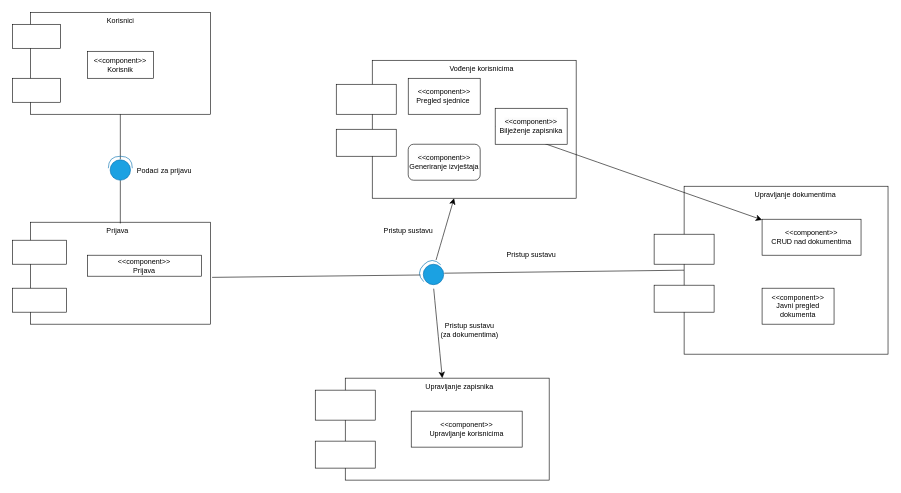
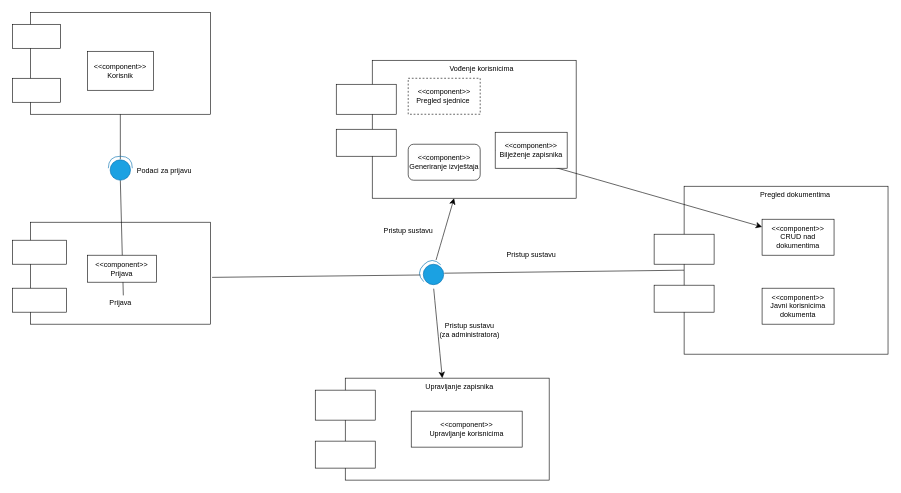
  <mxCell id="0" />
  <mxCell id="1" parent="0" />
  <mxCell id="2" value="" style="rounded=0;whiteSpace=wrap;html=1;" parent="1" vertex="1"><mxGeometry x="50" y="20" width="300" height="170" as="geometry" /></mxCell>
  <mxCell id="3" value="" style="rounded=0;whiteSpace=wrap;html=1;" parent="1" vertex="1"><mxGeometry x="20" y="40" width="80" height="40" as="geometry" /></mxCell>
  <mxCell id="4" value="" style="rounded=0;whiteSpace=wrap;html=1;" parent="1" vertex="1"><mxGeometry x="20" y="130" width="80" height="40" as="geometry" /></mxCell>
- <mxCell id="5" value="&amp;lt;&amp;lt;component&amp;gt;&amp;gt;&lt;br&gt;Korisnik" style="rounded=0;whiteSpace=wrap;html=1;" parent="1" vertex="1"><mxGeometry x="145" y="85" width="110" height="45" as="geometry" /></mxCell>
- <mxCell id="6" value="Korisnici" style="text;html=1;align=center;verticalAlign=middle;resizable=0;points=[];autosize=1;strokeColor=none;fillColor=none;" parent="1" vertex="1"><mxGeometry x="165" y="20" width="70" height="30" as="geometry" /></mxCell>
+ <mxCell id="5" value="&amp;lt;&amp;lt;component&amp;gt;&amp;gt;&lt;br&gt;Korisnik" style="rounded=0;whiteSpace=wrap;html=1;" parent="1" vertex="1"><mxGeometry x="145" y="85" width="110" height="65" as="geometry" /></mxCell>
  <mxCell id="7" value="" style="rounded=0;whiteSpace=wrap;html=1;" parent="1" vertex="1"><mxGeometry x="50" y="370" width="300" height="170" as="geometry" /></mxCell>
  <mxCell id="8" value="" style="endArrow=none;html=1;rounded=0;entryX=0.5;entryY=1;entryDx=0;entryDy=0;exitX=1;exitY=0.5;exitDx=0;exitDy=0;exitPerimeter=0;" parent="1" target="2" edge="1"><mxGeometry width="50" height="50" relative="1" as="geometry"><mxPoint x="200" y="265" as="sourcePoint" /><mxPoint x="320" y="260" as="targetPoint" /></mxGeometry></mxCell>
  <mxCell id="9" value="" style="endArrow=none;html=1;rounded=0;entryX=0;entryY=0.5;entryDx=0;entryDy=0;entryPerimeter=0;exitX=0.583;exitY=0.067;exitDx=0;exitDy=0;exitPerimeter=0;" parent="1" source="14" target="21" edge="1"><mxGeometry width="50" height="50" relative="1" as="geometry"><mxPoint x="200" y="360" as="sourcePoint" /><mxPoint x="200" y="300" as="targetPoint" /></mxGeometry></mxCell>
  <mxCell id="10" value="Podaci za prijavu" style="text;html=1;align=center;verticalAlign=middle;resizable=0;points=[];autosize=1;strokeColor=none;fillColor=none;" parent="1" vertex="1"><mxGeometry x="217.5" y="270" width="110" height="30" as="geometry" /></mxCell>
  <mxCell id="11" value="" style="rounded=0;whiteSpace=wrap;html=1;" parent="1" vertex="1"><mxGeometry x="20" y="400" width="90" height="40" as="geometry" /></mxCell>
  <mxCell id="12" value="" style="rounded=0;whiteSpace=wrap;html=1;" parent="1" vertex="1"><mxGeometry x="20" y="480" width="90" height="40" as="geometry" /></mxCell>
- <mxCell id="13" value="&amp;lt;&amp;lt;component&amp;gt;&amp;gt;&lt;br&gt;Prijava" style="rounded=0;whiteSpace=wrap;html=1;" parent="1" vertex="1"><mxGeometry x="145" y="425" width="190" height="35" as="geometry" /></mxCell>
- <mxCell id="14" value="Prijava" style="text;html=1;align=center;verticalAlign=middle;resizable=0;points=[];autosize=1;strokeColor=none;fillColor=none;" parent="1" vertex="1"><mxGeometry x="165" y="370" width="60" height="30" as="geometry" /></mxCell>
+ <mxCell id="13" value="&amp;lt;&amp;lt;component&amp;gt;&amp;gt;&lt;br&gt;Prijava" style="rounded=0;whiteSpace=wrap;html=1;" parent="1" vertex="1"><mxGeometry x="145" y="425" width="115" height="45" as="geometry" /></mxCell>
+ <mxCell id="14" value="Prijava" style="text;html=1;align=center;verticalAlign=middle;resizable=0;points=[];autosize=1;strokeColor=none;fillColor=none;" parent="1" vertex="1"><mxGeometry x="170" y="490" width="60" height="30" as="geometry" /></mxCell>
  <mxCell id="15" style="edgeStyle=none;curved=1;rounded=0;orthogonalLoop=1;jettySize=auto;html=1;fontSize=12;startSize=8;endSize=8;" parent="1" source="17" target="27" edge="1"><mxGeometry relative="1" as="geometry" /></mxCell>
  <mxCell id="16" style="edgeStyle=none;curved=1;rounded=0;orthogonalLoop=1;jettySize=auto;html=1;fontSize=12;startSize=8;endSize=8;" parent="1" source="17" target="33" edge="1"><mxGeometry relative="1" as="geometry" /></mxCell>
  <mxCell id="17" value="" style="shape=providedRequiredInterface;html=1;verticalLabelPosition=bottom;sketch=0;direction=west;rotation=45;fillColor=#1ba1e2;fontColor=#ffffff;strokeColor=#006EAF;" parent="1" vertex="1"><mxGeometry x="700" y="435" width="40" height="40" as="geometry" /></mxCell>
  <mxCell id="18" value="" style="endArrow=none;html=1;rounded=0;exitX=1.01;exitY=0.541;exitDx=0;exitDy=0;exitPerimeter=0;entryX=0.801;entryY=0.093;entryDx=0;entryDy=0;entryPerimeter=0;" parent="1" source="7" target="17" edge="1"><mxGeometry width="50" height="50" relative="1" as="geometry"><mxPoint x="630" y="310" as="sourcePoint" /><mxPoint x="880" y="410" as="targetPoint" /></mxGeometry></mxCell>
  <mxCell id="19" value="Pristup sustavu" style="text;html=1;align=center;verticalAlign=middle;resizable=0;points=[];autosize=1;strokeColor=none;fillColor=none;" parent="1" vertex="1"><mxGeometry x="830" y="410" width="110" height="30" as="geometry" /></mxCell>
  <mxCell id="20" value="" style="endArrow=none;html=1;rounded=0;entryX=0;entryY=0.5;entryDx=0;entryDy=0;" parent="1" target="22" edge="1"><mxGeometry width="50" height="50" relative="1" as="geometry"><mxPoint x="740" y="455" as="sourcePoint" /><mxPoint x="1152" y="872.06" as="targetPoint" /></mxGeometry></mxCell>
  <mxCell id="21" value="" style="shape=providedRequiredInterface;html=1;verticalLabelPosition=bottom;sketch=0;direction=north;fillColor=#1ba1e2;fontColor=#ffffff;strokeColor=#006EAF;" parent="1" vertex="1"><mxGeometry x="180" y="260" width="40" height="40" as="geometry" /></mxCell>
  <mxCell id="22" value="" style="rounded=0;whiteSpace=wrap;html=1;" parent="1" vertex="1"><mxGeometry x="1140" y="310" width="340" height="280" as="geometry" /></mxCell>
  <mxCell id="23" value="" style="rounded=0;whiteSpace=wrap;html=1;" parent="1" vertex="1"><mxGeometry x="1090" y="390" width="100" height="50" as="geometry" /></mxCell>
  <mxCell id="24" value="" style="rounded=0;whiteSpace=wrap;html=1;" parent="1" vertex="1"><mxGeometry x="1090" y="475" width="100" height="45" as="geometry" /></mxCell>
- <mxCell id="25" value="&amp;lt;&amp;lt;component&amp;gt;&amp;gt;&lt;br&gt;CRUD nad dokumentima" style="rounded=0;whiteSpace=wrap;html=1;" parent="1" vertex="1"><mxGeometry x="1270" y="365" width="165" height="60" as="geometry" /></mxCell>
- <mxCell id="26" value="&lt;blockquote style=&quot;margin: 0 0 0 40px; border: none; padding: 0px;&quot;&gt;Upravljanje dokumentima&lt;/blockquote&gt;" style="text;html=1;align=center;verticalAlign=middle;resizable=0;points=[];autosize=1;strokeColor=none;fillColor=none;" parent="1" vertex="1"><mxGeometry x="1205" y="310" width="200" height="30" as="geometry" /></mxCell>
+ <mxCell id="25" value="&amp;lt;&amp;lt;component&amp;gt;&amp;gt;&lt;br&gt;CRUD nad dokumentima" style="rounded=0;whiteSpace=wrap;html=1;" parent="1" vertex="1"><mxGeometry x="1270" y="365" width="120" height="60" as="geometry" /></mxCell>
+ <mxCell id="26" value="&lt;blockquote style=&quot;margin: 0 0 0 40px; border: none; padding: 0px;&quot;&gt;Pregled dokumentima&lt;/blockquote&gt;" style="text;html=1;align=center;verticalAlign=middle;resizable=0;points=[];autosize=1;strokeColor=none;fillColor=none;" parent="1" vertex="1"><mxGeometry x="1205" y="310" width="200" height="30" as="geometry" /></mxCell>
  <mxCell id="27" value="" style="rounded=0;whiteSpace=wrap;html=1;" parent="1" vertex="1"><mxGeometry x="575" y="630" width="340" height="170" as="geometry" /></mxCell>
  <mxCell id="28" value="" style="rounded=0;whiteSpace=wrap;html=1;" parent="1" vertex="1"><mxGeometry x="525" y="650" width="100" height="50" as="geometry" /></mxCell>
  <mxCell id="29" value="" style="rounded=0;whiteSpace=wrap;html=1;" parent="1" vertex="1"><mxGeometry x="525" y="735" width="100" height="45" as="geometry" /></mxCell>
  <mxCell id="30" value="&amp;lt;&amp;lt;component&amp;gt;&amp;gt;&lt;br&gt;Upravljanje korisnicima" style="rounded=0;whiteSpace=wrap;html=1;" parent="1" vertex="1"><mxGeometry x="685" y="685" width="185" height="60" as="geometry" /></mxCell>
  <mxCell id="31" value="&lt;blockquote style=&quot;margin: 0 0 0 40px; border: none; padding: 0px;&quot;&gt;Upravljanje zapisnika&lt;/blockquote&gt;" style="text;html=1;align=center;verticalAlign=middle;resizable=0;points=[];autosize=1;strokeColor=none;fillColor=none;" parent="1" vertex="1"><mxGeometry x="650" y="630" width="190" height="30" as="geometry" /></mxCell>
- <mxCell id="32" value="Pristup sustavu&lt;br&gt;(za dokumentima)" style="text;html=1;align=center;verticalAlign=middle;resizable=0;points=[];autosize=1;strokeColor=none;fillColor=none;" parent="1" vertex="1"><mxGeometry x="722" y="530" width="120" height="40" as="geometry" /></mxCell>
+ <mxCell id="32" value="Pristup sustavu&lt;br&gt;(za administratora)" style="text;html=1;align=center;verticalAlign=middle;resizable=0;points=[];autosize=1;strokeColor=none;fillColor=none;" parent="1" vertex="1"><mxGeometry x="722" y="530" width="120" height="40" as="geometry" /></mxCell>
  <mxCell id="33" value="" style="rounded=0;whiteSpace=wrap;html=1;" parent="1" vertex="1"><mxGeometry x="620" y="100" width="340" height="230" as="geometry" /></mxCell>
  <mxCell id="34" value="" style="rounded=0;whiteSpace=wrap;html=1;" parent="1" vertex="1"><mxGeometry x="560" y="140" width="100" height="50" as="geometry" /></mxCell>
  <mxCell id="35" value="" style="rounded=0;whiteSpace=wrap;html=1;" parent="1" vertex="1"><mxGeometry x="560" y="215" width="100" height="45" as="geometry" /></mxCell>
- <mxCell id="36" value="&amp;lt;&amp;lt;component&amp;gt;&amp;gt;&lt;br&gt;Pregled sjednice&amp;nbsp;" style="rounded=0;whiteSpace=wrap;html=1;" parent="1" vertex="1"><mxGeometry x="680" y="130" width="120" height="60" as="geometry" /></mxCell>
+ <mxCell id="36" value="&amp;lt;&amp;lt;component&amp;gt;&amp;gt;&lt;br&gt;Pregled sjednice&amp;nbsp;" style="rounded=0;whiteSpace=wrap;html=1;dashed=1;" parent="1" vertex="1"><mxGeometry x="680" y="130" width="120" height="60" as="geometry" /></mxCell>
  <mxCell id="37" value="&lt;blockquote style=&quot;margin: 0 0 0 40px; border: none; padding: 0px;&quot;&gt;Vođenje korisnicima&lt;/blockquote&gt;" style="text;html=1;align=center;verticalAlign=middle;resizable=0;points=[];autosize=1;strokeColor=none;fillColor=none;" parent="1" vertex="1"><mxGeometry x="707" y="100" width="150" height="30" as="geometry" /></mxCell>
  <mxCell id="38" value="Pristup sustavu" style="text;html=1;align=center;verticalAlign=middle;resizable=0;points=[];autosize=1;strokeColor=none;fillColor=none;" parent="1" vertex="1"><mxGeometry x="625" y="370" width="110" height="30" as="geometry" /></mxCell>
- <mxCell id="39" value="&amp;lt;&amp;lt;component&amp;gt;&amp;gt;&lt;br&gt;Javni pregled dokumenta" style="rounded=0;whiteSpace=wrap;html=1;" parent="1" vertex="1"><mxGeometry x="1270" y="480" width="120" height="60" as="geometry" /></mxCell>
+ <mxCell id="39" value="&amp;lt;&amp;lt;component&amp;gt;&amp;gt;&lt;br&gt;Javni korisnicima dokumenta" style="rounded=0;whiteSpace=wrap;html=1;" parent="1" vertex="1"><mxGeometry x="1270" y="480" width="120" height="60" as="geometry" /></mxCell>
  <mxCell id="40" style="edgeStyle=none;curved=1;rounded=0;orthogonalLoop=1;jettySize=auto;html=1;fontSize=12;startSize=8;endSize=8;exitX=0;exitY=0.5;exitDx=0;exitDy=0;" edge="1" parent="1" source="41" target="25"><mxGeometry relative="1" as="geometry" /></mxCell>
- <mxCell id="41" value="&lt;br&gt;&lt;span style=&quot;color: rgb(0, 0, 0); font-family: Helvetica; font-size: 12px; font-style: normal; font-variant-ligatures: normal; font-variant-caps: normal; font-weight: 400; letter-spacing: normal; orphans: 2; text-align: center; text-indent: 0px; text-transform: none; widows: 2; word-spacing: 0px; -webkit-text-stroke-width: 0px; white-space: normal; background-color: rgb(251, 251, 251); text-decoration-thickness: initial; text-decoration-style: initial; text-decoration-color: initial; display: inline !important; float: none;&quot;&gt;&amp;lt;&amp;lt;component&amp;gt;&amp;gt;&lt;/span&gt;&lt;br style=&quot;forced-color-adjust: none; color: rgb(0, 0, 0); font-family: Helvetica; font-size: 12px; font-style: normal; font-variant-ligatures: normal; font-variant-caps: normal; font-weight: 400; letter-spacing: normal; orphans: 2; text-align: center; text-indent: 0px; text-transform: none; widows: 2; word-spacing: 0px; -webkit-text-stroke-width: 0px; white-space: normal; background-color: rgb(251, 251, 251); text-decoration-thickness: initial; text-decoration-style: initial; text-decoration-color: initial;&quot;&gt;Bilježenje zapisnika&lt;br&gt;&lt;div&gt;&lt;br&gt;&lt;/div&gt;" style="rounded=0;whiteSpace=wrap;html=1;" parent="1" vertex="1"><mxGeometry x="825" y="180" width="120" height="60" as="geometry" /></mxCell>
+ <mxCell id="41" value="&lt;br&gt;&lt;span style=&quot;color: rgb(0, 0, 0); font-family: Helvetica; font-size: 12px; font-style: normal; font-variant-ligatures: normal; font-variant-caps: normal; font-weight: 400; letter-spacing: normal; orphans: 2; text-align: center; text-indent: 0px; text-transform: none; widows: 2; word-spacing: 0px; -webkit-text-stroke-width: 0px; white-space: normal; background-color: rgb(251, 251, 251); text-decoration-thickness: initial; text-decoration-style: initial; text-decoration-color: initial; display: inline !important; float: none;&quot;&gt;&amp;lt;&amp;lt;component&amp;gt;&amp;gt;&lt;/span&gt;&lt;br style=&quot;forced-color-adjust: none; color: rgb(0, 0, 0); font-family: Helvetica; font-size: 12px; font-style: normal; font-variant-ligatures: normal; font-variant-caps: normal; font-weight: 400; letter-spacing: normal; orphans: 2; text-align: center; text-indent: 0px; text-transform: none; widows: 2; word-spacing: 0px; -webkit-text-stroke-width: 0px; white-space: normal; background-color: rgb(251, 251, 251); text-decoration-thickness: initial; text-decoration-style: initial; text-decoration-color: initial;&quot;&gt;Bilježenje zapisnika&lt;br&gt;&lt;div&gt;&lt;br&gt;&lt;/div&gt;" style="rounded=0;whiteSpace=wrap;html=1;" parent="1" vertex="1"><mxGeometry x="825" y="220" width="120" height="60" as="geometry" /></mxCell>
  <mxCell id="42" value="&lt;br&gt;&lt;span style=&quot;color: rgb(0, 0, 0); font-family: Helvetica; font-size: 12px; font-style: normal; font-variant-ligatures: normal; font-variant-caps: normal; font-weight: 400; letter-spacing: normal; orphans: 2; text-align: center; text-indent: 0px; text-transform: none; widows: 2; word-spacing: 0px; -webkit-text-stroke-width: 0px; white-space: normal; background-color: rgb(251, 251, 251); text-decoration-thickness: initial; text-decoration-style: initial; text-decoration-color: initial; display: inline !important; float: none;&quot;&gt;&amp;lt;&amp;lt;component&amp;gt;&amp;gt;&lt;/span&gt;&lt;br style=&quot;forced-color-adjust: none; color: rgb(0, 0, 0); font-family: Helvetica; font-size: 12px; font-style: normal; font-variant-ligatures: normal; font-variant-caps: normal; font-weight: 400; letter-spacing: normal; orphans: 2; text-align: center; text-indent: 0px; text-transform: none; widows: 2; word-spacing: 0px; -webkit-text-stroke-width: 0px; white-space: normal; background-color: rgb(251, 251, 251); text-decoration-thickness: initial; text-decoration-style: initial; text-decoration-color: initial;&quot;&gt;Generiranje izvještaja&lt;br&gt;&lt;div&gt;&lt;br&gt;&lt;/div&gt;" style="whiteSpace=wrap;html=1;rounded=1;" vertex="1" parent="1"><mxGeometry x="680" y="240" width="120" height="60" as="geometry" /></mxCell>
